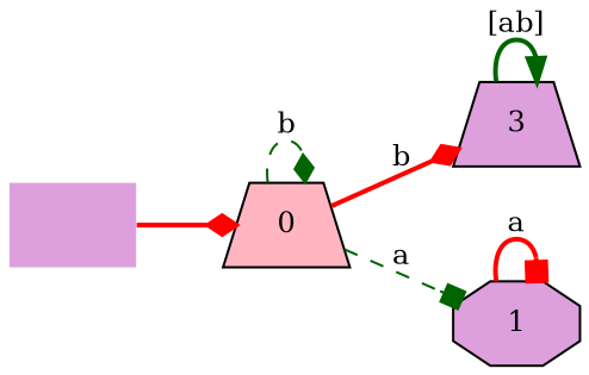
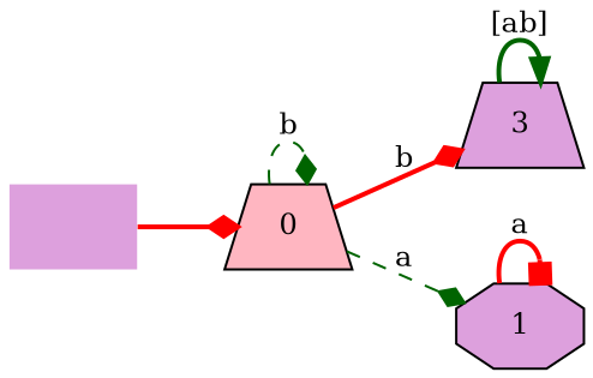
  digraph {
    fontsize=12
    rankdir=LR
    node [fillcolor=plum shape=trapezium style=filled fontsize=12]
    edge [arrowhead=diamond color=red style=bold fontsize=12]
    n1 [color=white label=" " shape=plaintext fontsize=""]
    0 [fillcolor=lightpink]
    3
    1 [shape=octagon]
    n1 -> 0 [fontsize=""]
    0 -> 0 [color=darkgreen label=b style=dashed]
    0 -> 3 [label=b]
-   0 -> 1 [arrowhead=box color=darkgreen label=a style=dashed]
+   0 -> 1 [color=darkgreen label=a style=dashed]
    3 -> 3 [arrowhead=normal color=darkgreen label="[ab]"]
    1 -> 1 [arrowhead=box label=a]
  }
